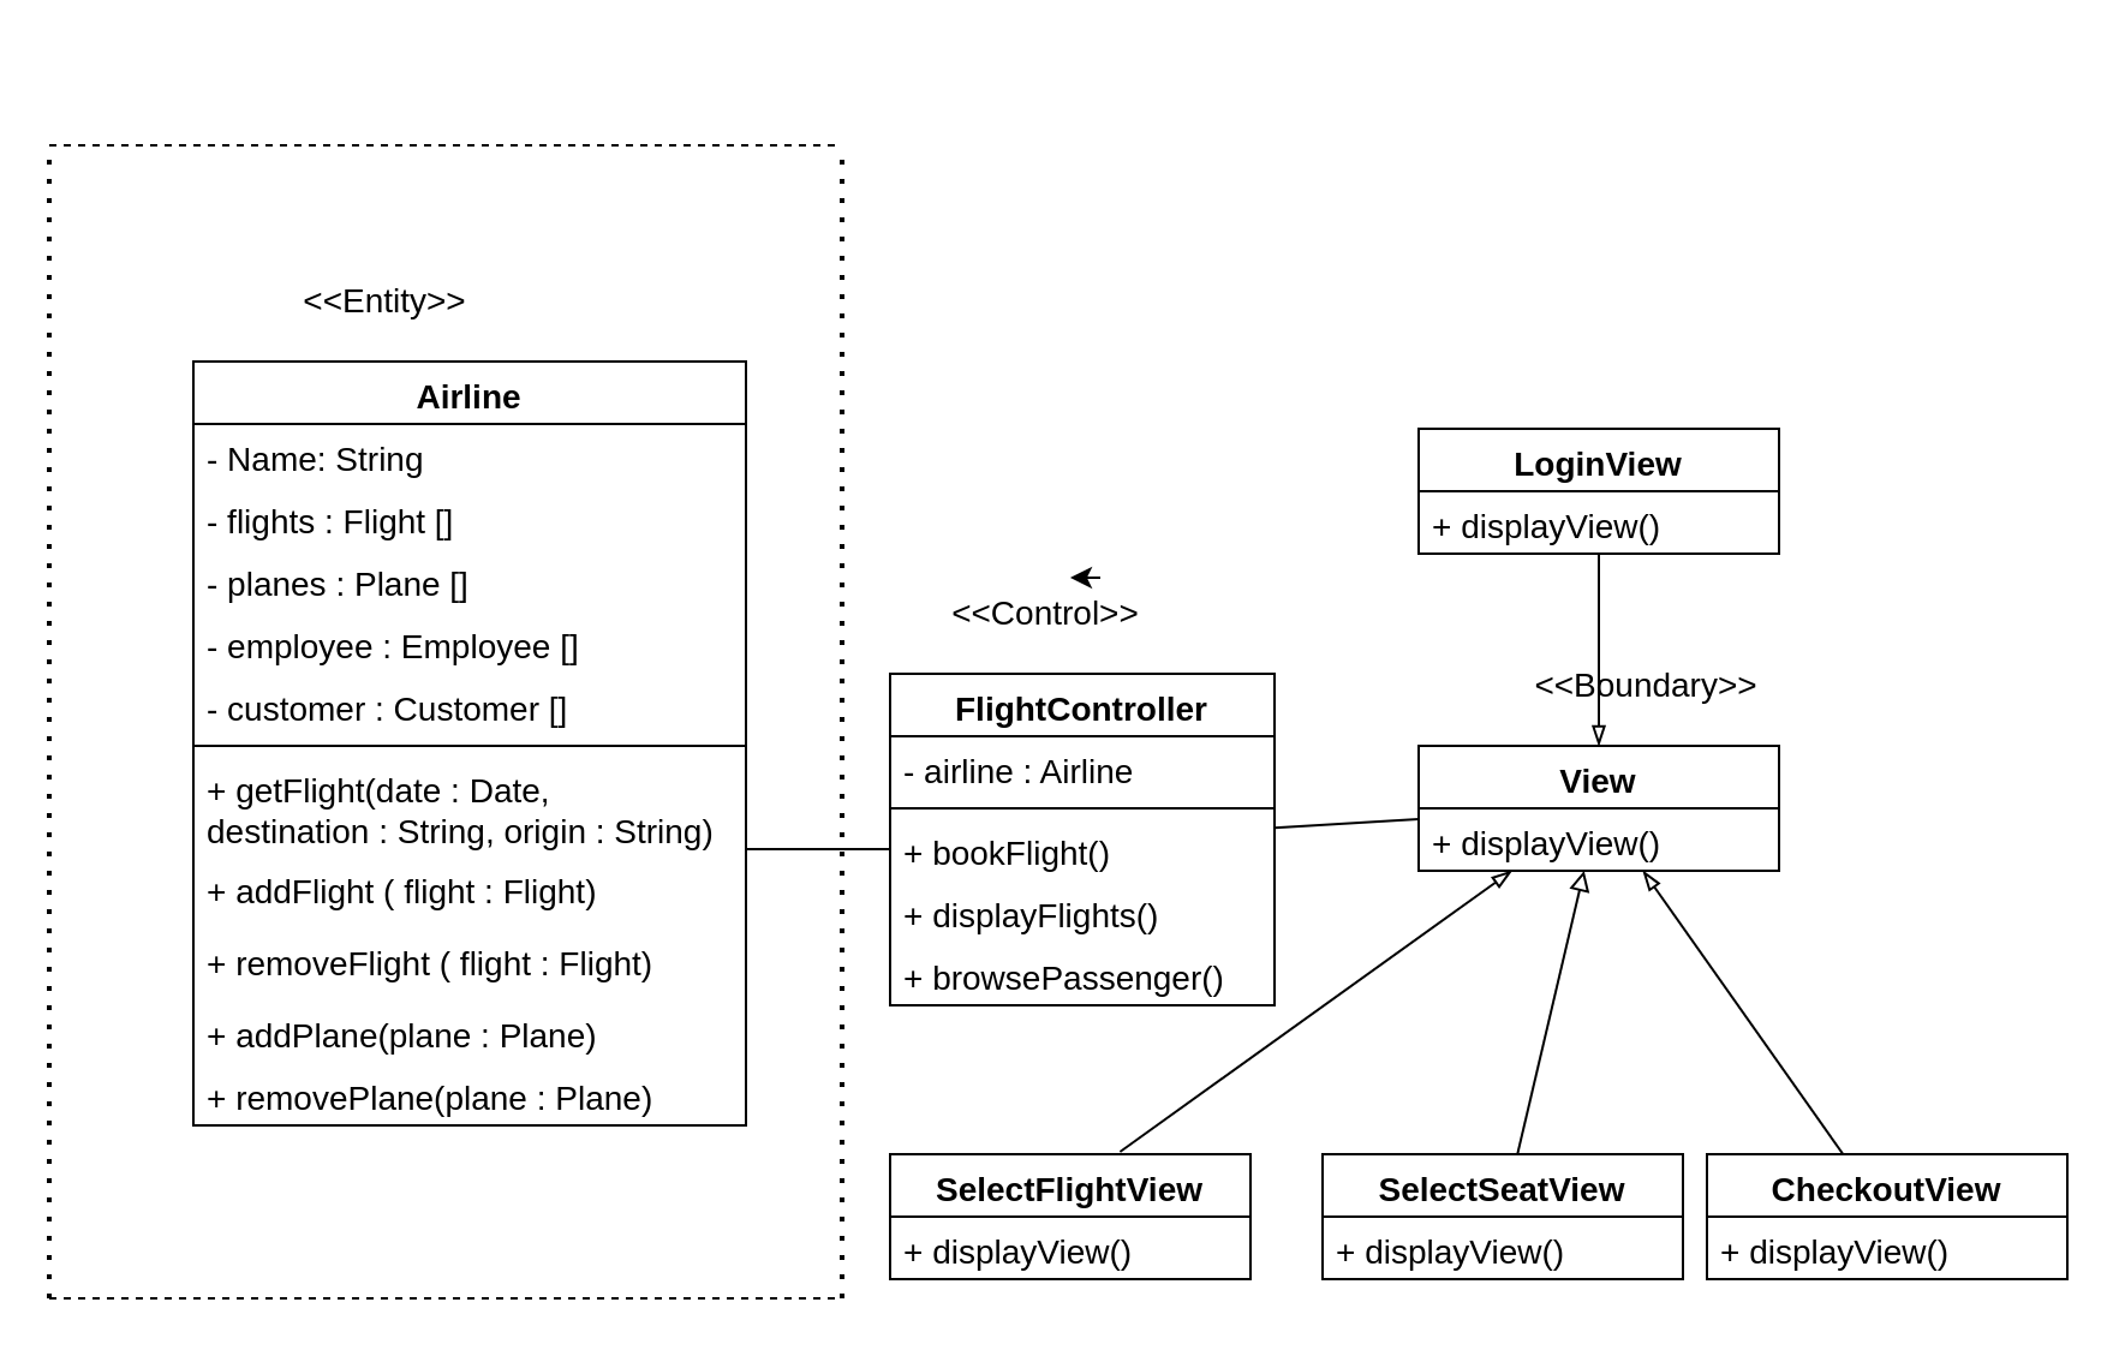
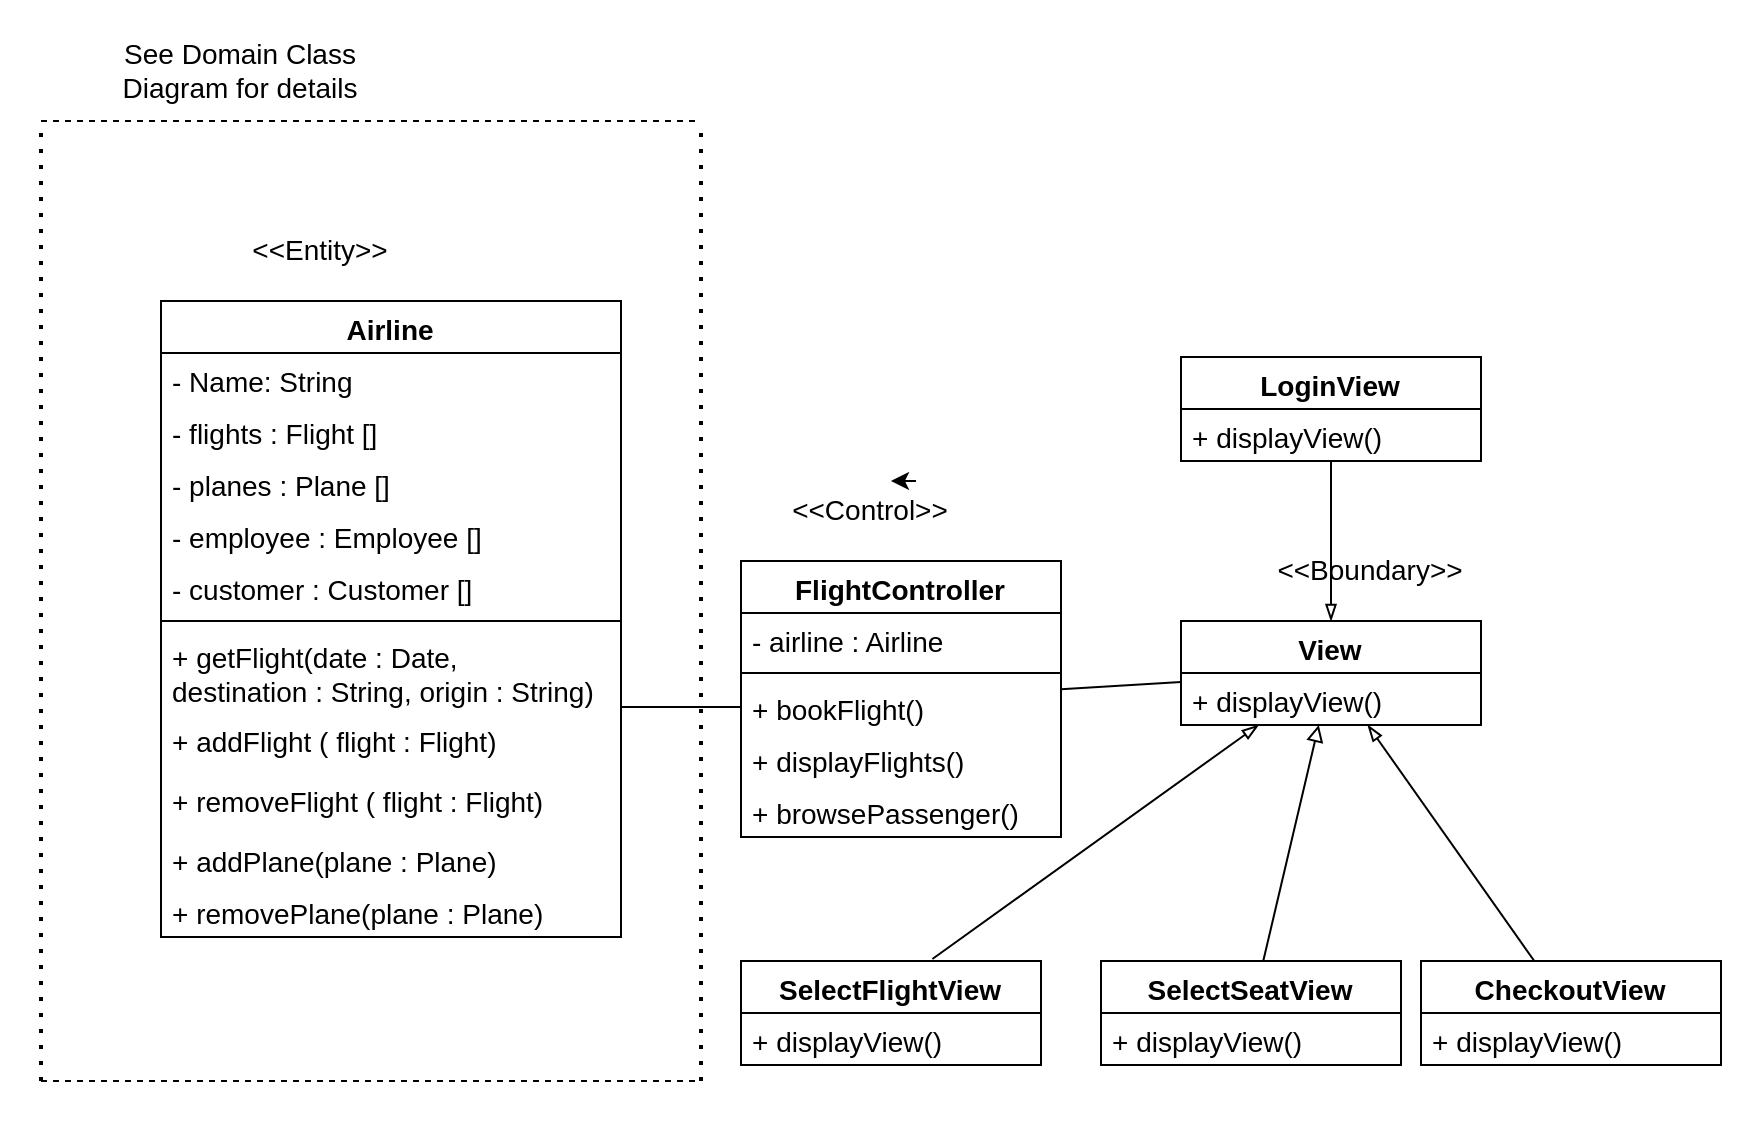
  <mxCell id="0" />
  <mxCell id="1" parent="0" />
  <mxCell id="2" value="Airline" style="swimlane;fontStyle=1;align=center;verticalAlign=top;childLayout=stackLayout;horizontal=1;startSize=26;horizontalStack=0;resizeParent=1;resizeParentMax=0;resizeLast=0;collapsible=1;marginBottom=0;fontSize=14;" vertex="1" parent="1"><mxGeometry x="80" y="150" width="230" height="318" as="geometry" /></mxCell>
  <mxCell id="3" value="- Name: String&#10;" style="text;strokeColor=none;fillColor=none;align=left;verticalAlign=top;spacingLeft=4;spacingRight=4;overflow=hidden;rotatable=0;points=[[0,0.5],[1,0.5]];portConstraint=eastwest;fontSize=14;" vertex="1" parent="2"><mxGeometry y="26" width="230" height="26" as="geometry" /></mxCell>
  <mxCell id="4" value="- flights : Flight []" style="text;strokeColor=none;fillColor=none;align=left;verticalAlign=top;spacingLeft=4;spacingRight=4;overflow=hidden;rotatable=0;points=[[0,0.5],[1,0.5]];portConstraint=eastwest;fontSize=14;" vertex="1" parent="2"><mxGeometry y="52" width="230" height="26" as="geometry" /></mxCell>
  <mxCell id="5" value="- planes : Plane []&#10;" style="text;strokeColor=none;fillColor=none;align=left;verticalAlign=top;spacingLeft=4;spacingRight=4;overflow=hidden;rotatable=0;points=[[0,0.5],[1,0.5]];portConstraint=eastwest;fontSize=14;" vertex="1" parent="2"><mxGeometry y="78" width="230" height="26" as="geometry" /></mxCell>
  <mxCell id="6" value="- employee : Employee []&#10;" style="text;strokeColor=none;fillColor=none;align=left;verticalAlign=top;spacingLeft=4;spacingRight=4;overflow=hidden;rotatable=0;points=[[0,0.5],[1,0.5]];portConstraint=eastwest;fontSize=14;" vertex="1" parent="2"><mxGeometry y="104" width="230" height="26" as="geometry" /></mxCell>
  <mxCell id="7" value="- customer : Customer []&#10;" style="text;strokeColor=none;fillColor=none;align=left;verticalAlign=top;spacingLeft=4;spacingRight=4;overflow=hidden;rotatable=0;points=[[0,0.5],[1,0.5]];portConstraint=eastwest;fontSize=14;" vertex="1" parent="2"><mxGeometry y="130" width="230" height="26" as="geometry" /></mxCell>
  <mxCell id="8" value="" style="line;strokeWidth=1;fillColor=none;align=left;verticalAlign=middle;spacingTop=-1;spacingLeft=3;spacingRight=3;rotatable=0;labelPosition=right;points=[];portConstraint=eastwest;strokeColor=inherit;fontSize=14;" vertex="1" parent="2"><mxGeometry y="156" width="230" height="8" as="geometry" /></mxCell>
  <mxCell id="9" value="+ getFlight(date : Date, &#10;destination : String, origin : String) " style="text;strokeColor=none;fillColor=none;align=left;verticalAlign=top;spacingLeft=4;spacingRight=4;overflow=hidden;rotatable=0;points=[[0,0.5],[1,0.5]];portConstraint=eastwest;fontSize=14;" vertex="1" parent="2"><mxGeometry y="164" width="230" height="42" as="geometry" /></mxCell>
  <mxCell id="10" value="+ addFlight ( flight : Flight)" style="text;strokeColor=none;fillColor=none;align=left;verticalAlign=top;spacingLeft=4;spacingRight=4;overflow=hidden;rotatable=0;points=[[0,0.5],[1,0.5]];portConstraint=eastwest;fontSize=14;" vertex="1" parent="2"><mxGeometry y="206" width="230" height="30" as="geometry" /></mxCell>
  <mxCell id="11" value="+ removeFlight ( flight : Flight)" style="text;strokeColor=none;fillColor=none;align=left;verticalAlign=top;spacingLeft=4;spacingRight=4;overflow=hidden;rotatable=0;points=[[0,0.5],[1,0.5]];portConstraint=eastwest;fontSize=14;" vertex="1" parent="2"><mxGeometry y="236" width="230" height="30" as="geometry" /></mxCell>
  <mxCell id="12" value="+ addPlane(plane : Plane)" style="text;strokeColor=none;fillColor=none;align=left;verticalAlign=top;spacingLeft=4;spacingRight=4;overflow=hidden;rotatable=0;points=[[0,0.5],[1,0.5]];portConstraint=eastwest;fontSize=14;" vertex="1" parent="2"><mxGeometry y="266" width="230" height="26" as="geometry" /></mxCell>
  <mxCell id="13" value="+ removePlane(plane : Plane)" style="text;strokeColor=none;fillColor=none;align=left;verticalAlign=top;spacingLeft=4;spacingRight=4;overflow=hidden;rotatable=0;points=[[0,0.5],[1,0.5]];portConstraint=eastwest;fontSize=14;" vertex="1" parent="2"><mxGeometry y="292" width="230" height="26" as="geometry" /></mxCell>
  <mxCell id="14" value="&amp;lt;&amp;lt;Entity&amp;gt;&amp;gt;" style="text;strokeColor=none;align=center;fillColor=none;html=1;verticalAlign=middle;whiteSpace=wrap;rounded=0;fontSize=14;" vertex="1" parent="1"><mxGeometry x="130" y="110" width="60" height="30" as="geometry" /></mxCell>
  <mxCell id="15" value="" style="endArrow=none;dashed=1;html=1;dashPattern=1 3;strokeWidth=2;fontSize=14;" edge="1" parent="1"><mxGeometry width="50" height="50" relative="1" as="geometry"><mxPoint x="20" y="540" as="sourcePoint" /><mxPoint x="20" y="60" as="targetPoint" /></mxGeometry></mxCell>
  <mxCell id="16" value="" style="endArrow=none;dashed=1;html=1;dashPattern=1 3;strokeWidth=2;fontSize=14;" edge="1" parent="1"><mxGeometry width="50" height="50" relative="1" as="geometry"><mxPoint x="350" y="540" as="sourcePoint" /><mxPoint x="350" y="60" as="targetPoint" /></mxGeometry></mxCell>
  <mxCell id="17" value="" style="endArrow=none;dashed=1;html=1;fontSize=14;" edge="1" parent="1"><mxGeometry width="50" height="50" relative="1" as="geometry"><mxPoint x="20" y="60" as="sourcePoint" /><mxPoint x="350" y="60" as="targetPoint" /></mxGeometry></mxCell>
  <mxCell id="18" value="" style="endArrow=none;dashed=1;html=1;fontSize=14;" edge="1" parent="1"><mxGeometry width="50" height="50" relative="1" as="geometry"><mxPoint x="20" y="540" as="sourcePoint" /><mxPoint x="350" y="540" as="targetPoint" /></mxGeometry></mxCell>
+ <mxCell id="19" value="See Domain Class Diagram for details" style="text;strokeColor=none;align=center;fillColor=none;html=1;verticalAlign=middle;whiteSpace=wrap;rounded=0;fontSize=14;" vertex="1" parent="1"><mxGeometry x="40" y="20" width="160" height="30" as="geometry" /></mxCell>
  <mxCell id="20" value="&amp;lt;&amp;lt;Control&amp;gt;&amp;gt;" style="text;strokeColor=none;align=center;fillColor=none;html=1;verticalAlign=middle;whiteSpace=wrap;rounded=0;fontSize=14;" vertex="1" parent="1"><mxGeometry x="390" y="240" width="90" height="30" as="geometry" /></mxCell>
  <mxCell id="21" style="edgeStyle=none;html=1;exitX=0.75;exitY=0;exitDx=0;exitDy=0;entryX=0.611;entryY=0;entryDx=0;entryDy=0;entryPerimeter=0;fontSize=14;" edge="1" parent="1" source="20" target="20"><mxGeometry relative="1" as="geometry" /></mxCell>
  <mxCell id="22" value="" style="edgeStyle=none;html=1;fontSize=14;endArrow=none;endFill=0;" edge="1" parent="1" source="23" target="34"><mxGeometry relative="1" as="geometry" /></mxCell>
  <mxCell id="23" value="FlightController" style="swimlane;fontStyle=1;align=center;verticalAlign=top;childLayout=stackLayout;horizontal=1;startSize=26;horizontalStack=0;resizeParent=1;resizeParentMax=0;resizeLast=0;collapsible=1;marginBottom=0;fontSize=14;" vertex="1" parent="1"><mxGeometry x="370" y="280" width="160" height="138" as="geometry" /></mxCell>
  <mxCell id="24" value="- airline : Airline" style="text;strokeColor=none;fillColor=none;align=left;verticalAlign=top;spacingLeft=4;spacingRight=4;overflow=hidden;rotatable=0;points=[[0,0.5],[1,0.5]];portConstraint=eastwest;fontSize=14;" vertex="1" parent="23"><mxGeometry y="26" width="160" height="26" as="geometry" /></mxCell>
  <mxCell id="25" value="" style="line;strokeWidth=1;fillColor=none;align=left;verticalAlign=middle;spacingTop=-1;spacingLeft=3;spacingRight=3;rotatable=0;labelPosition=right;points=[];portConstraint=eastwest;strokeColor=inherit;fontSize=14;" vertex="1" parent="23"><mxGeometry y="52" width="160" height="8" as="geometry" /></mxCell>
  <mxCell id="26" value="+ bookFlight()&#10;" style="text;strokeColor=none;fillColor=none;align=left;verticalAlign=top;spacingLeft=4;spacingRight=4;overflow=hidden;rotatable=0;points=[[0,0.5],[1,0.5]];portConstraint=eastwest;fontSize=14;" vertex="1" parent="23"><mxGeometry y="60" width="160" height="26" as="geometry" /></mxCell>
  <mxCell id="27" value="+ displayFlights()" style="text;strokeColor=none;fillColor=none;align=left;verticalAlign=top;spacingLeft=4;spacingRight=4;overflow=hidden;rotatable=0;points=[[0,0.5],[1,0.5]];portConstraint=eastwest;fontSize=14;" vertex="1" parent="23"><mxGeometry y="86" width="160" height="26" as="geometry" /></mxCell>
  <mxCell id="28" value="+ browsePassenger()" style="text;strokeColor=none;fillColor=none;align=left;verticalAlign=top;spacingLeft=4;spacingRight=4;overflow=hidden;rotatable=0;points=[[0,0.5],[1,0.5]];portConstraint=eastwest;fontSize=14;" vertex="1" parent="23"><mxGeometry y="112" width="160" height="26" as="geometry" /></mxCell>
  <mxCell id="29" style="edgeStyle=none;html=1;fontSize=14;endArrow=none;endFill=0;" edge="1" parent="1" source="26"><mxGeometry relative="1" as="geometry"><mxPoint x="310" y="353" as="targetPoint" /></mxGeometry></mxCell>
  <mxCell id="30" value="" style="edgeStyle=none;html=1;fontSize=14;startArrow=block;startFill=0;endArrow=none;endFill=0;" edge="1" parent="1" source="34" target="37"><mxGeometry relative="1" as="geometry" /></mxCell>
  <mxCell id="31" style="edgeStyle=none;html=1;entryX=0.638;entryY=-0.019;entryDx=0;entryDy=0;entryPerimeter=0;fontSize=14;startArrow=blockThin;startFill=0;endArrow=none;endFill=0;" edge="1" parent="1" source="34" target="39"><mxGeometry relative="1" as="geometry" /></mxCell>
  <mxCell id="32" value="" style="edgeStyle=none;html=1;fontSize=14;startArrow=blockThin;startFill=0;endArrow=none;endFill=0;" edge="1" parent="1" source="34" target="41"><mxGeometry relative="1" as="geometry" /></mxCell>
  <mxCell id="33" value="" style="edgeStyle=none;html=1;fontSize=14;startArrow=blockThin;startFill=0;endArrow=none;endFill=0;" edge="1" parent="1" source="34" target="43"><mxGeometry relative="1" as="geometry" /></mxCell>
  <mxCell id="34" value="View" style="swimlane;fontStyle=1;align=center;verticalAlign=top;childLayout=stackLayout;horizontal=1;startSize=26;horizontalStack=0;resizeParent=1;resizeParentMax=0;resizeLast=0;collapsible=1;marginBottom=0;fontSize=14;" vertex="1" parent="1"><mxGeometry x="590" y="310" width="150" height="52" as="geometry" /></mxCell>
  <mxCell id="35" value="+ displayView()" style="text;strokeColor=none;fillColor=none;align=left;verticalAlign=top;spacingLeft=4;spacingRight=4;overflow=hidden;rotatable=0;points=[[0,0.5],[1,0.5]];portConstraint=eastwest;fontSize=14;" vertex="1" parent="34"><mxGeometry y="26" width="150" height="26" as="geometry" /></mxCell>
  <mxCell id="36" value="&amp;lt;&amp;lt;Boundary&amp;gt;&amp;gt;" style="text;strokeColor=none;align=center;fillColor=none;html=1;verticalAlign=middle;whiteSpace=wrap;rounded=0;fontSize=14;" vertex="1" parent="1"><mxGeometry x="640" y="270" width="90" height="30" as="geometry" /></mxCell>
  <mxCell id="37" value="SelectSeatView" style="swimlane;fontStyle=1;align=center;verticalAlign=top;childLayout=stackLayout;horizontal=1;startSize=26;horizontalStack=0;resizeParent=1;resizeParentMax=0;resizeLast=0;collapsible=1;marginBottom=0;fontSize=14;" vertex="1" parent="1"><mxGeometry x="550" y="480" width="150" height="52" as="geometry" /></mxCell>
  <mxCell id="38" value="+ displayView()" style="text;strokeColor=none;fillColor=none;align=left;verticalAlign=top;spacingLeft=4;spacingRight=4;overflow=hidden;rotatable=0;points=[[0,0.5],[1,0.5]];portConstraint=eastwest;fontSize=14;" vertex="1" parent="37"><mxGeometry y="26" width="150" height="26" as="geometry" /></mxCell>
  <mxCell id="39" value="SelectFlightView" style="swimlane;fontStyle=1;align=center;verticalAlign=top;childLayout=stackLayout;horizontal=1;startSize=26;horizontalStack=0;resizeParent=1;resizeParentMax=0;resizeLast=0;collapsible=1;marginBottom=0;fontSize=14;" vertex="1" parent="1"><mxGeometry x="370" y="480" width="150" height="52" as="geometry" /></mxCell>
  <mxCell id="40" value="+ displayView()" style="text;strokeColor=none;fillColor=none;align=left;verticalAlign=top;spacingLeft=4;spacingRight=4;overflow=hidden;rotatable=0;points=[[0,0.5],[1,0.5]];portConstraint=eastwest;fontSize=14;" vertex="1" parent="39"><mxGeometry y="26" width="150" height="26" as="geometry" /></mxCell>
  <mxCell id="41" value="CheckoutView" style="swimlane;fontStyle=1;align=center;verticalAlign=top;childLayout=stackLayout;horizontal=1;startSize=26;horizontalStack=0;resizeParent=1;resizeParentMax=0;resizeLast=0;collapsible=1;marginBottom=0;fontSize=14;" vertex="1" parent="1"><mxGeometry x="710" y="480" width="150" height="52" as="geometry" /></mxCell>
  <mxCell id="42" value="+ displayView()" style="text;strokeColor=none;fillColor=none;align=left;verticalAlign=top;spacingLeft=4;spacingRight=4;overflow=hidden;rotatable=0;points=[[0,0.5],[1,0.5]];portConstraint=eastwest;fontSize=14;" vertex="1" parent="41"><mxGeometry y="26" width="150" height="26" as="geometry" /></mxCell>
  <mxCell id="43" value="LoginView" style="swimlane;fontStyle=1;align=center;verticalAlign=top;childLayout=stackLayout;horizontal=1;startSize=26;horizontalStack=0;resizeParent=1;resizeParentMax=0;resizeLast=0;collapsible=1;marginBottom=0;fontSize=14;" vertex="1" parent="1"><mxGeometry x="590" y="178" width="150" height="52" as="geometry" /></mxCell>
  <mxCell id="44" value="+ displayView()" style="text;strokeColor=none;fillColor=none;align=left;verticalAlign=top;spacingLeft=4;spacingRight=4;overflow=hidden;rotatable=0;points=[[0,0.5],[1,0.5]];portConstraint=eastwest;fontSize=14;" vertex="1" parent="43"><mxGeometry y="26" width="150" height="26" as="geometry" /></mxCell>
